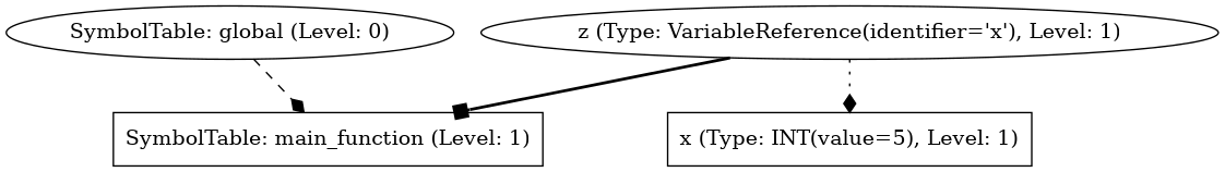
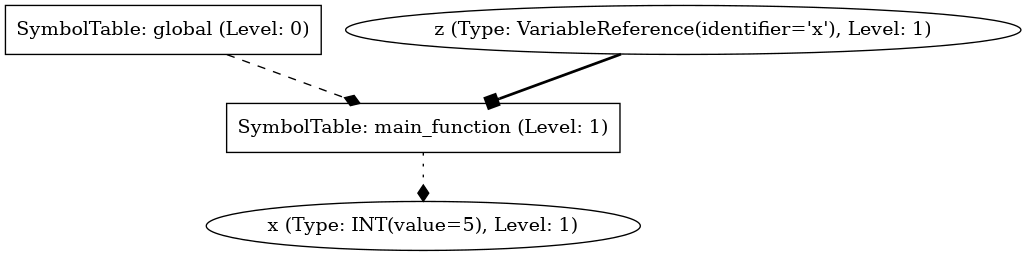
  digraph {
    node [shape=box]
    edge [arrowhead=diamond]
-   n1 [label="SymbolTable: global (Level: 0)" shape=ellipse]
+   n1 [label="SymbolTable: global (Level: 0)"]
    n2 [label="SymbolTable: main_function (Level: 1)"]
-   n3 [label="x (Type: INT(value=5), Level: 1)"]
+   n3 [label="x (Type: INT(value=5), Level: 1)" shape=ellipse]
    n4 [label="z (Type: VariableReference(identifier='x'), Level: 1)" shape=ellipse]
    n1 -> n2 [style=dashed]
-   n4 -> n3 [style=dotted]
+   n2 -> n3 [style=dotted]
    n4 -> n2 [arrowhead=box style=bold]
  }
